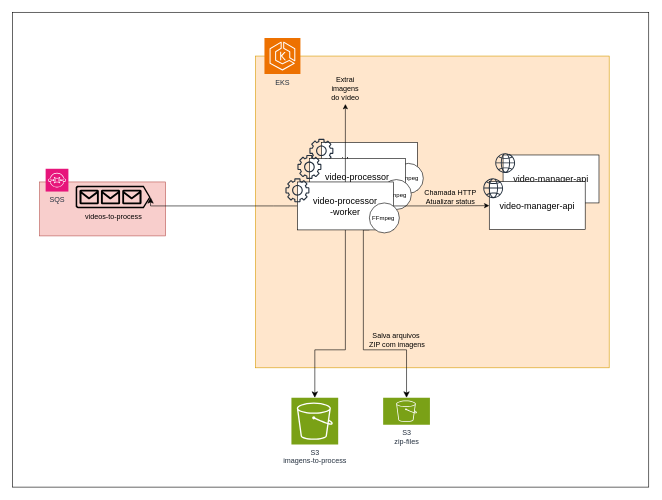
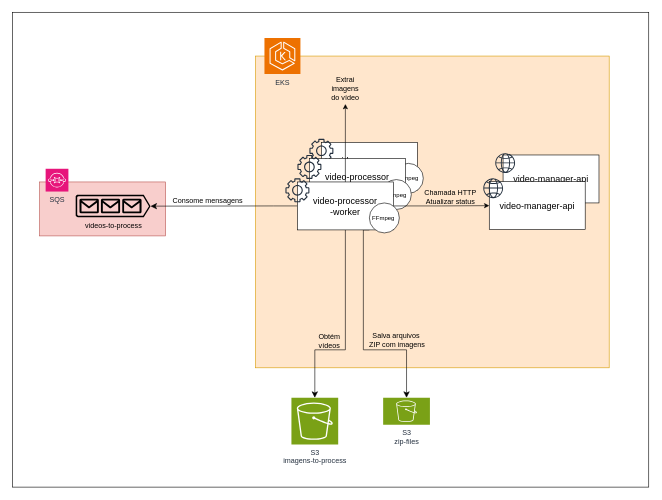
  <mxCell id="0" />
  <mxCell id="1" parent="0" />
  <mxCell id="2" value="" style="whiteSpace=wrap;html=1;" parent="1" vertex="1"><mxGeometry x="20" y="20" width="1061" height="792" as="geometry" /></mxCell>
  <mxCell id="3" value="" style="whiteSpace=wrap;html=1;fillColor=#ffe6cc;strokeColor=#d79b00;" parent="1" vertex="1"><mxGeometry x="425" y="93" width="590" height="520" as="geometry" /></mxCell>
  <mxCell id="4" value="" style="group" parent="1" vertex="1" connectable="0"><mxGeometry x="495" y="258" width="210" height="91" as="geometry" /></mxCell>
  <mxCell id="5" value="" style="group" parent="4" vertex="1" connectable="0"><mxGeometry x="20" y="-27" width="190" height="91" as="geometry" /></mxCell>
  <mxCell id="6" value="&lt;font style=&quot;font-size: 15px;&quot;&gt;video-processor&lt;/font&gt;&lt;div&gt;&lt;font style=&quot;font-size: 15px;&quot;&gt;-worker&lt;/font&gt;&lt;/div&gt;" style="rounded=0;whiteSpace=wrap;html=1;" parent="5" vertex="1"><mxGeometry x="20" y="6" width="160" height="80" as="geometry" /></mxCell>
  <mxCell id="7" value="&lt;font style=&quot;font-size: 10px;&quot;&gt;FFmpeg&amp;nbsp;&lt;/font&gt;" style="ellipse;whiteSpace=wrap;html=1;" parent="5" vertex="1"><mxGeometry x="140" y="41" width="50" height="50" as="geometry" /></mxCell>
  <mxCell id="8" value="" style="sketch=0;outlineConnect=0;fontColor=#232F3E;gradientColor=none;fillColor=#232F3D;strokeColor=none;dashed=0;verticalLabelPosition=bottom;verticalAlign=top;align=center;html=1;fontSize=12;fontStyle=0;aspect=fixed;pointerEvents=1;shape=mxgraph.aws4.gear;" parent="5" vertex="1"><mxGeometry width="40" height="40" as="geometry" /></mxCell>
  <mxCell id="9" value="&lt;font style=&quot;font-size: 15px;&quot;&gt;video-processor&lt;/font&gt;&lt;div&gt;&lt;font style=&quot;font-size: 15px;&quot;&gt;-worker&lt;/font&gt;&lt;/div&gt;" style="rounded=0;whiteSpace=wrap;html=1;" parent="4" vertex="1"><mxGeometry x="20" y="6" width="160" height="80" as="geometry" /></mxCell>
  <mxCell id="10" value="&lt;font style=&quot;font-size: 10px;&quot;&gt;FFmpeg&amp;nbsp;&lt;/font&gt;" style="ellipse;whiteSpace=wrap;html=1;" parent="4" vertex="1"><mxGeometry x="140" y="41" width="50" height="50" as="geometry" /></mxCell>
  <mxCell id="11" value="" style="sketch=0;outlineConnect=0;fontColor=#232F3E;gradientColor=none;fillColor=#232F3D;strokeColor=none;dashed=0;verticalLabelPosition=bottom;verticalAlign=top;align=center;html=1;fontSize=12;fontStyle=0;aspect=fixed;pointerEvents=1;shape=mxgraph.aws4.gear;" parent="4" vertex="1"><mxGeometry width="40" height="40" as="geometry" /></mxCell>
  <mxCell id="12" value="&lt;font style=&quot;font-size: 15px;&quot;&gt;video-manager-api&lt;/font&gt;" style="whiteSpace=wrap;html=1;" parent="1" vertex="1"><mxGeometry x="838" y="258" width="160" height="80" as="geometry" /></mxCell>
  <mxCell id="13" value="" style="rounded=0;whiteSpace=wrap;html=1;fillColor=#f8cecc;strokeColor=#b85450;" parent="1" vertex="1"><mxGeometry x="65" y="303" width="210" height="90" as="geometry" /></mxCell>
- <mxCell id="14" value="videos-to-process" style="sketch=0;aspect=fixed;pointerEvents=1;shadow=0;dashed=0;html=1;strokeColor=none;labelPosition=center;verticalLabelPosition=bottom;verticalAlign=top;align=center;fillColor=#000000;shape=mxgraph.azure.queue_generic" parent="1" vertex="1"><mxGeometry x="125" y="309.25" width="125" height="37.5" as="geometry" /></mxCell>
+ <mxCell id="14" value="videos-to-process" style="sketch=0;aspect=fixed;pointerEvents=1;shadow=0;dashed=0;html=1;strokeColor=none;labelPosition=center;verticalLabelPosition=bottom;verticalAlign=top;align=center;fillColor=#000000;shape=mxgraph.azure.queue_generic" parent="1" vertex="1"><mxGeometry x="125" y="324.25" width="125" height="37.5" as="geometry" /></mxCell>
  <mxCell id="15" style="edgeStyle=orthogonalEdgeStyle;rounded=0;orthogonalLoop=1;jettySize=auto;html=1;entryX=0;entryY=0.5;entryDx=0;entryDy=0;" parent="1" source="28" target="17" edge="1"><mxGeometry relative="1" as="geometry" /></mxCell>
  <mxCell id="16" value="" style="edgeStyle=segmentEdgeStyle;endArrow=classic;html=1;curved=0;rounded=0;endSize=8;startSize=8;sourcePerimeterSpacing=0;targetPerimeterSpacing=0;entryX=1;entryY=0.51;entryDx=0;entryDy=0;entryPerimeter=0;exitX=0;exitY=0.5;exitDx=0;exitDy=0;" parent="1" source="28" target="14" edge="1"><mxGeometry width="100" relative="1" as="geometry"><mxPoint x="285" y="483" as="sourcePoint" /><mxPoint x="385" y="523" as="targetPoint" /><Array as="points"><mxPoint x="455" y="343" /><mxPoint x="455" y="343" /></Array></mxGeometry></mxCell>
  <mxCell id="17" value="&lt;font style=&quot;font-size: 15px;&quot;&gt;video-manager-api&lt;/font&gt;" style="whiteSpace=wrap;html=1;" parent="1" vertex="1"><mxGeometry x="815" y="302.5" width="160" height="80" as="geometry" /></mxCell>
  <mxCell id="18" value="&lt;div&gt;Chamada HTTP&lt;/div&gt;&lt;div&gt;Atualizar status&lt;/div&gt;" style="text;html=1;align=center;verticalAlign=middle;resizable=0;points=[];autosize=1;strokeColor=none;fillColor=none;" parent="1" vertex="1"><mxGeometry x="695" y="309" width="110" height="40" as="geometry" /></mxCell>
  <mxCell id="19" value="" style="sketch=0;outlineConnect=0;fontColor=#232F3E;gradientColor=none;fillColor=#232F3D;strokeColor=none;dashed=0;verticalLabelPosition=bottom;verticalAlign=top;align=center;html=1;fontSize=12;fontStyle=0;aspect=fixed;pointerEvents=1;shape=mxgraph.aws4.globe;" parent="1" vertex="1"><mxGeometry x="805" y="297" width="33" height="33" as="geometry" /></mxCell>
  <mxCell id="20" value="S3&lt;div&gt;imagens-to-process&lt;/div&gt;" style="sketch=0;points=[[0,0,0],[0.25,0,0],[0.5,0,0],[0.75,0,0],[1,0,0],[0,1,0],[0.25,1,0],[0.5,1,0],[0.75,1,0],[1,1,0],[0,0.25,0],[0,0.5,0],[0,0.75,0],[1,0.25,0],[1,0.5,0],[1,0.75,0]];outlineConnect=0;fontColor=#232F3E;fillColor=#7AA116;strokeColor=#ffffff;dashed=0;verticalLabelPosition=bottom;verticalAlign=top;align=center;html=1;fontSize=12;fontStyle=0;aspect=fixed;shape=mxgraph.aws4.resourceIcon;resIcon=mxgraph.aws4.s3;" parent="1" vertex="1"><mxGeometry x="485" y="663" width="78" height="78" as="geometry" /></mxCell>
  <mxCell id="21" value="&lt;div&gt;S3&lt;/div&gt;zip-files" style="sketch=0;points=[[0,0,0],[0.25,0,0],[0.5,0,0],[0.75,0,0],[1,0,0],[0,1,0],[0.25,1,0],[0.5,1,0],[0.75,1,0],[1,1,0],[0,0.25,0],[0,0.5,0],[0,0.75,0],[1,0.25,0],[1,0.5,0],[1,0.75,0]];outlineConnect=0;fontColor=#232F3E;fillColor=#7AA116;strokeColor=#ffffff;dashed=0;verticalLabelPosition=bottom;verticalAlign=top;align=center;html=1;fontSize=12;fontStyle=0;aspect=fixed;shape=mxgraph.aws4.resourceIcon;resIcon=mxgraph.aws4.s3;" parent="1" vertex="1"><mxGeometry x="638" y="663" width="78" height="45" as="geometry" /></mxCell>
  <mxCell id="22" value="" style="edgeStyle=segmentEdgeStyle;endArrow=classic;html=1;curved=0;rounded=0;endSize=8;startSize=8;sourcePerimeterSpacing=0;targetPerimeterSpacing=0;exitX=0.5;exitY=1;exitDx=0;exitDy=0;entryX=0.5;entryY=0;entryDx=0;entryDy=0;entryPerimeter=0;" parent="1" source="28" target="20" edge="1"><mxGeometry width="100" relative="1" as="geometry"><mxPoint x="555" y="643" as="sourcePoint" /><mxPoint x="655" y="683" as="targetPoint" /><Array as="points"><mxPoint x="575" y="583" /><mxPoint x="524" y="583" /></Array></mxGeometry></mxCell>
  <mxCell id="23" value="" style="edgeStyle=segmentEdgeStyle;endArrow=classic;html=1;curved=0;rounded=0;endSize=8;startSize=8;sourcePerimeterSpacing=0;targetPerimeterSpacing=0;exitX=0.75;exitY=1;exitDx=0;exitDy=0;entryX=0.5;entryY=0;entryDx=0;entryDy=0;entryPerimeter=0;" parent="1" source="28" target="21" edge="1"><mxGeometry width="100" relative="1" as="geometry"><mxPoint x="535" y="623" as="sourcePoint" /><mxPoint x="635" y="663" as="targetPoint" /><Array as="points"><mxPoint x="605" y="383" /><mxPoint x="605" y="583" /><mxPoint x="677" y="583" /></Array></mxGeometry></mxCell>
+ <mxCell id="24" value="Obtém&lt;br&gt;vídeos" style="text;html=1;align=center;verticalAlign=middle;resizable=0;points=[];autosize=1;strokeColor=none;fillColor=none;" parent="1" vertex="1"><mxGeometry x="518" y="548" width="60" height="40" as="geometry" /></mxCell>
  <mxCell id="25" value="Salva arquivos&amp;nbsp;&lt;div&gt;ZIP com imagens&lt;/div&gt;" style="text;html=1;align=center;verticalAlign=middle;resizable=0;points=[];autosize=1;strokeColor=none;fillColor=none;" parent="1" vertex="1"><mxGeometry x="605" y="545" width="111" height="41" as="geometry" /></mxCell>
  <mxCell id="26" value="" style="sketch=0;outlineConnect=0;fontColor=#232F3E;gradientColor=none;fillColor=#232F3D;strokeColor=none;dashed=0;verticalLabelPosition=bottom;verticalAlign=top;align=center;html=1;fontSize=12;fontStyle=0;aspect=fixed;pointerEvents=1;shape=mxgraph.aws4.globe;container=1;" parent="1" vertex="1"><mxGeometry x="825" y="255" width="33" height="33" as="geometry"><mxRectangle x="940" y="332" width="50" height="44" as="alternateBounds" /></mxGeometry></mxCell>
  <mxCell id="27" value="" style="group" parent="1" vertex="1" connectable="0"><mxGeometry x="475" y="297" width="190" height="91" as="geometry" /></mxCell>
  <mxCell id="28" value="&lt;font style=&quot;font-size: 15px;&quot;&gt;video-processor&lt;/font&gt;&lt;div&gt;&lt;font style=&quot;font-size: 15px;&quot;&gt;-worker&lt;/font&gt;&lt;/div&gt;" style="rounded=0;whiteSpace=wrap;html=1;" parent="27" vertex="1"><mxGeometry x="20" y="6" width="160" height="80" as="geometry" /></mxCell>
  <mxCell id="29" value="&lt;font style=&quot;font-size: 10px;&quot;&gt;FFmpeg&amp;nbsp;&lt;/font&gt;" style="ellipse;whiteSpace=wrap;html=1;" parent="27" vertex="1"><mxGeometry x="140" y="41" width="50" height="50" as="geometry" /></mxCell>
  <mxCell id="30" value="" style="sketch=0;outlineConnect=0;fontColor=#232F3E;gradientColor=none;fillColor=#232F3D;strokeColor=none;dashed=0;verticalLabelPosition=bottom;verticalAlign=top;align=center;html=1;fontSize=12;fontStyle=0;aspect=fixed;pointerEvents=1;shape=mxgraph.aws4.gear;" parent="27" vertex="1"><mxGeometry width="40" height="40" as="geometry" /></mxCell>
+ <mxCell id="31" value="Consome mensagens" style="text;html=1;align=center;verticalAlign=middle;resizable=0;points=[];autosize=1;strokeColor=none;fillColor=none;" parent="1" vertex="1"><mxGeometry x="275" y="319" width="140" height="30" as="geometry" /></mxCell>
  <mxCell id="32" value="SQS" style="sketch=0;points=[[0,0,0],[0.25,0,0],[0.5,0,0],[0.75,0,0],[1,0,0],[0,1,0],[0.25,1,0],[0.5,1,0],[0.75,1,0],[1,1,0],[0,0.25,0],[0,0.5,0],[0,0.75,0],[1,0.25,0],[1,0.5,0],[1,0.75,0]];outlineConnect=0;fontColor=#232F3E;fillColor=#E7157B;strokeColor=#ffffff;dashed=0;verticalLabelPosition=bottom;verticalAlign=top;align=center;html=1;fontSize=12;fontStyle=0;aspect=fixed;shape=mxgraph.aws4.resourceIcon;resIcon=mxgraph.aws4.sqs;" parent="1" vertex="1"><mxGeometry x="75" y="281" width="38" height="38" as="geometry" /></mxCell>
  <mxCell id="33" value="EKS" style="sketch=0;points=[[0,0,0],[0.25,0,0],[0.5,0,0],[0.75,0,0],[1,0,0],[0,1,0],[0.25,1,0],[0.5,1,0],[0.75,1,0],[1,1,0],[0,0.25,0],[0,0.5,0],[0,0.75,0],[1,0.25,0],[1,0.5,0],[1,0.75,0]];outlineConnect=0;fontColor=#232F3E;fillColor=#ED7100;strokeColor=#ffffff;dashed=0;verticalLabelPosition=bottom;verticalAlign=top;align=center;html=1;fontSize=12;fontStyle=0;aspect=fixed;shape=mxgraph.aws4.resourceIcon;resIcon=mxgraph.aws4.eks;" parent="1" vertex="1"><mxGeometry x="440" y="63" width="60" height="60" as="geometry" /></mxCell>
  <mxCell id="34" value="Extrai imagens do vídeo" style="text;html=1;align=center;verticalAlign=middle;whiteSpace=wrap;rounded=0;" vertex="1" parent="1"><mxGeometry x="545" y="142" width="60" height="10" as="geometry" /></mxCell>
  <mxCell id="35" value="" style="edgeStyle=none;orthogonalLoop=1;jettySize=auto;html=1;rounded=0;exitX=0.5;exitY=0;exitDx=0;exitDy=0;" edge="1" parent="1" source="28"><mxGeometry width="100" relative="1" as="geometry"><mxPoint x="-78" y="25" as="sourcePoint" /><mxPoint x="575" y="173" as="targetPoint" /><Array as="points" /></mxGeometry></mxCell>
